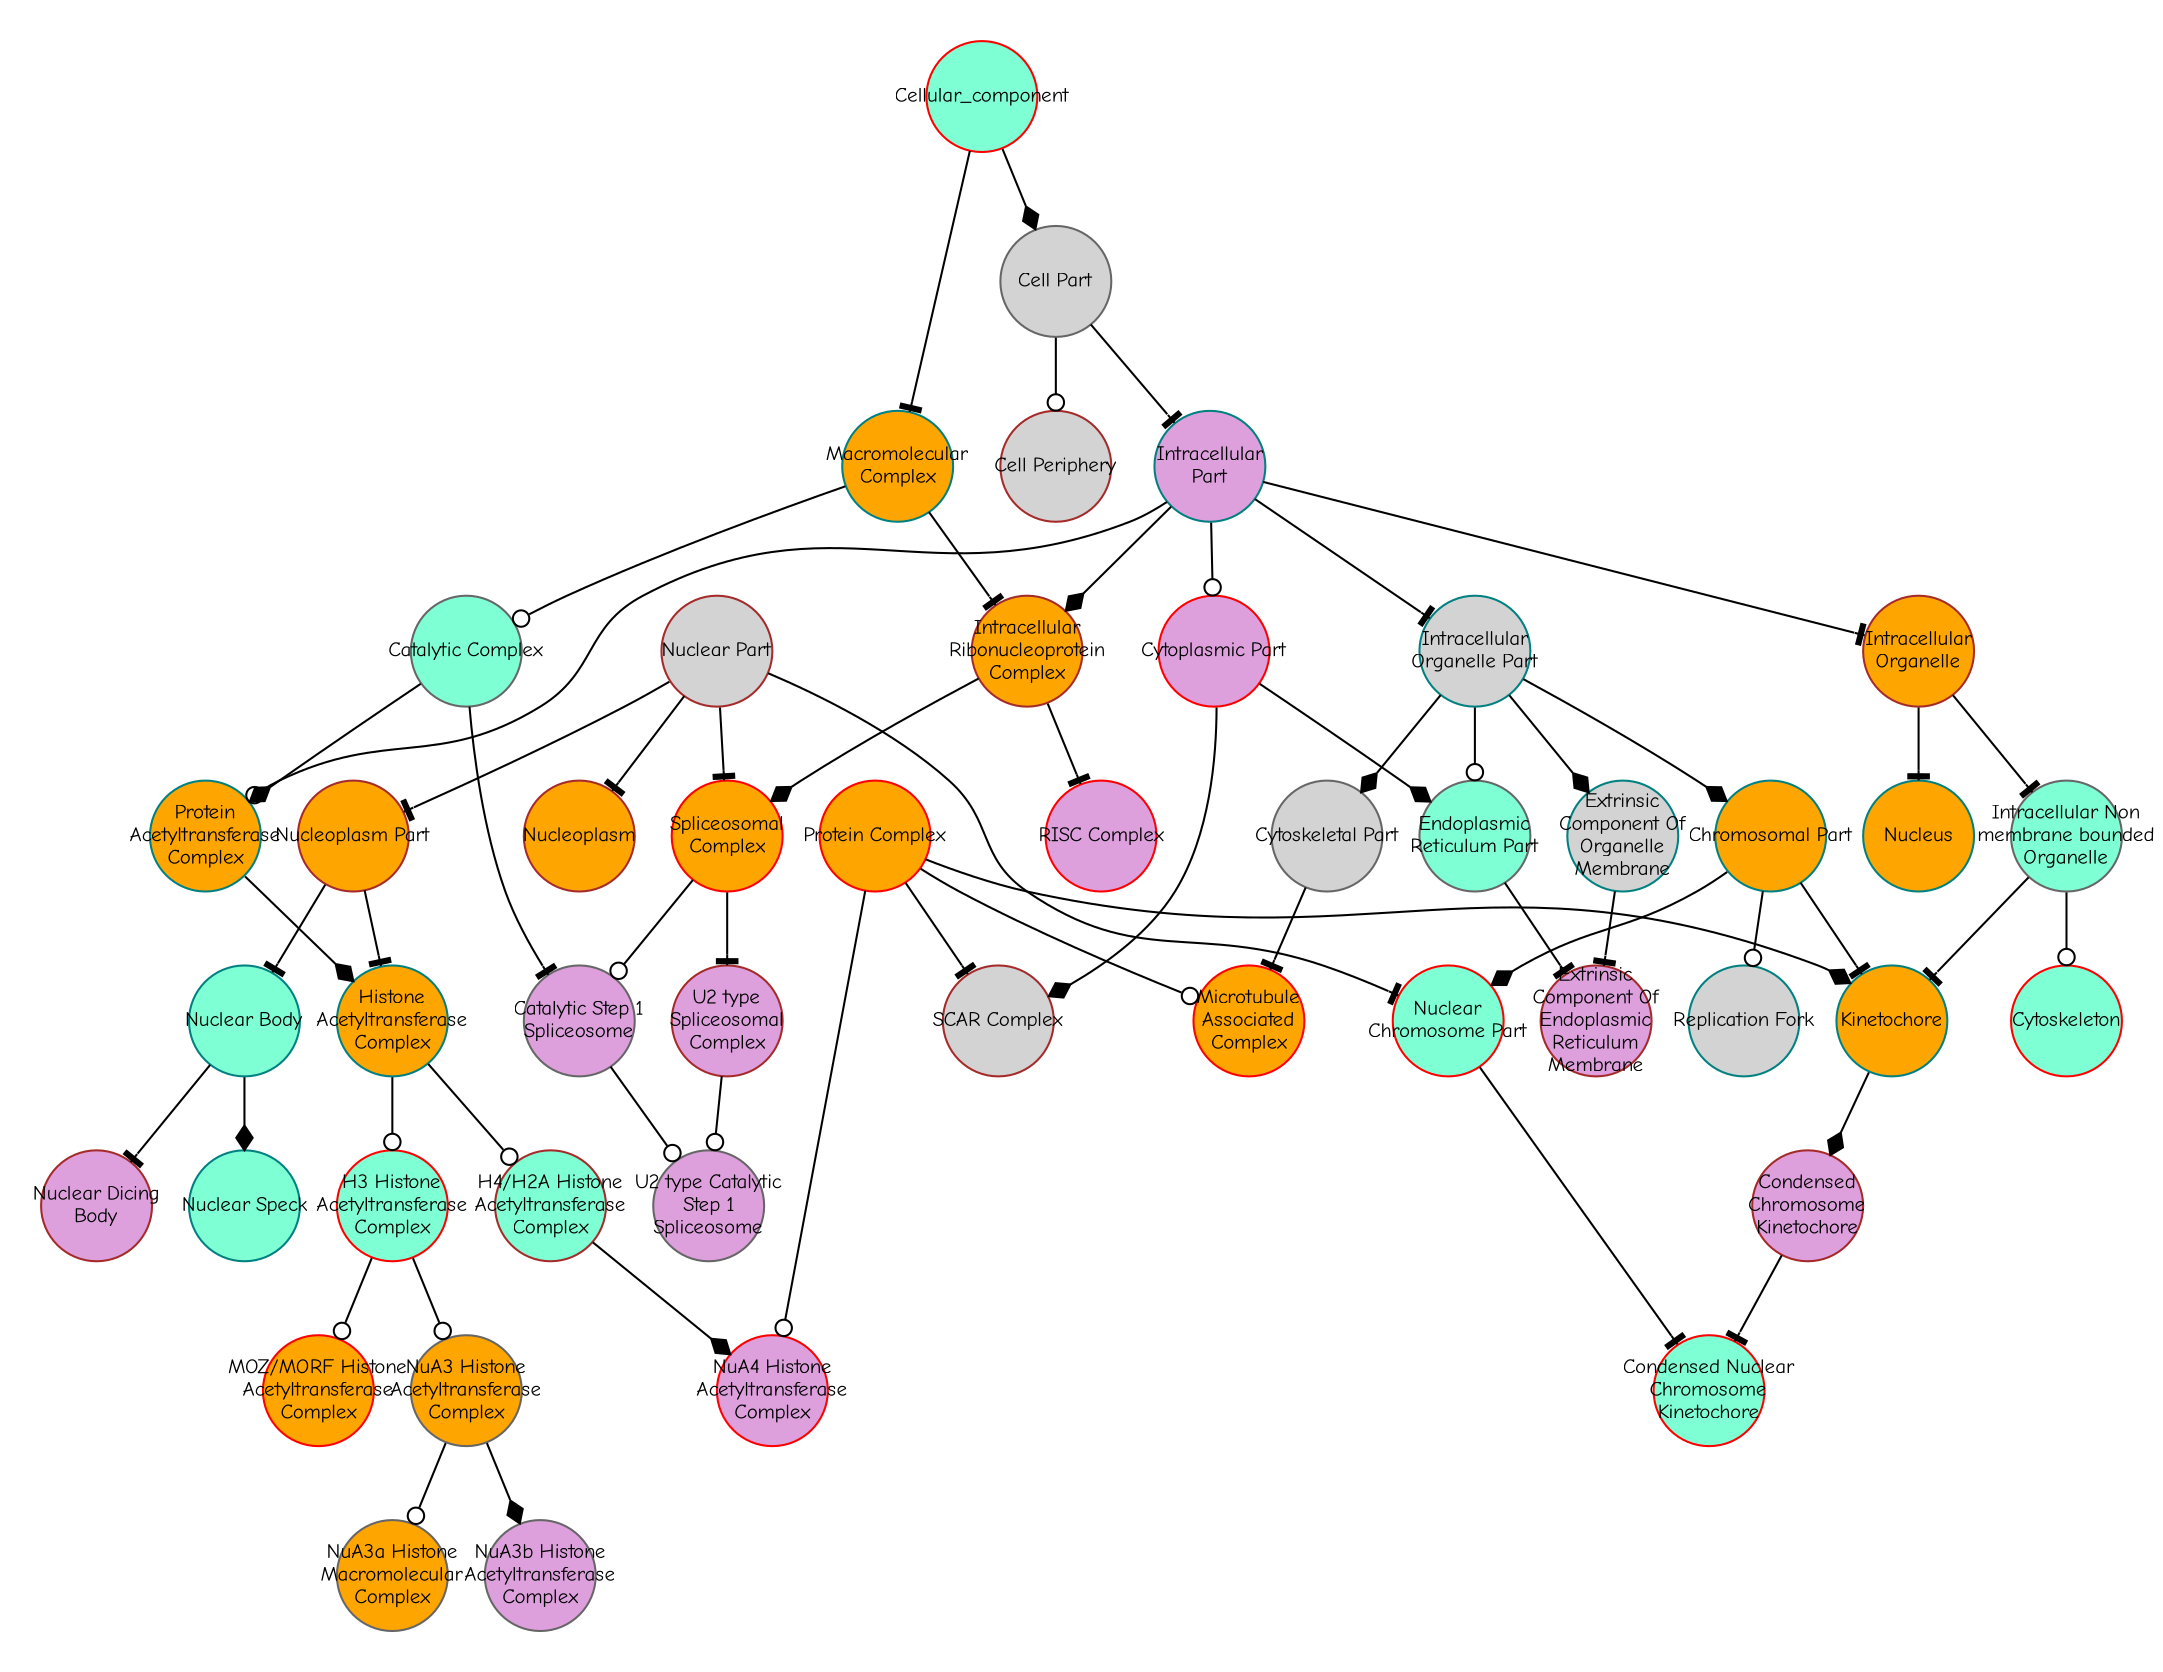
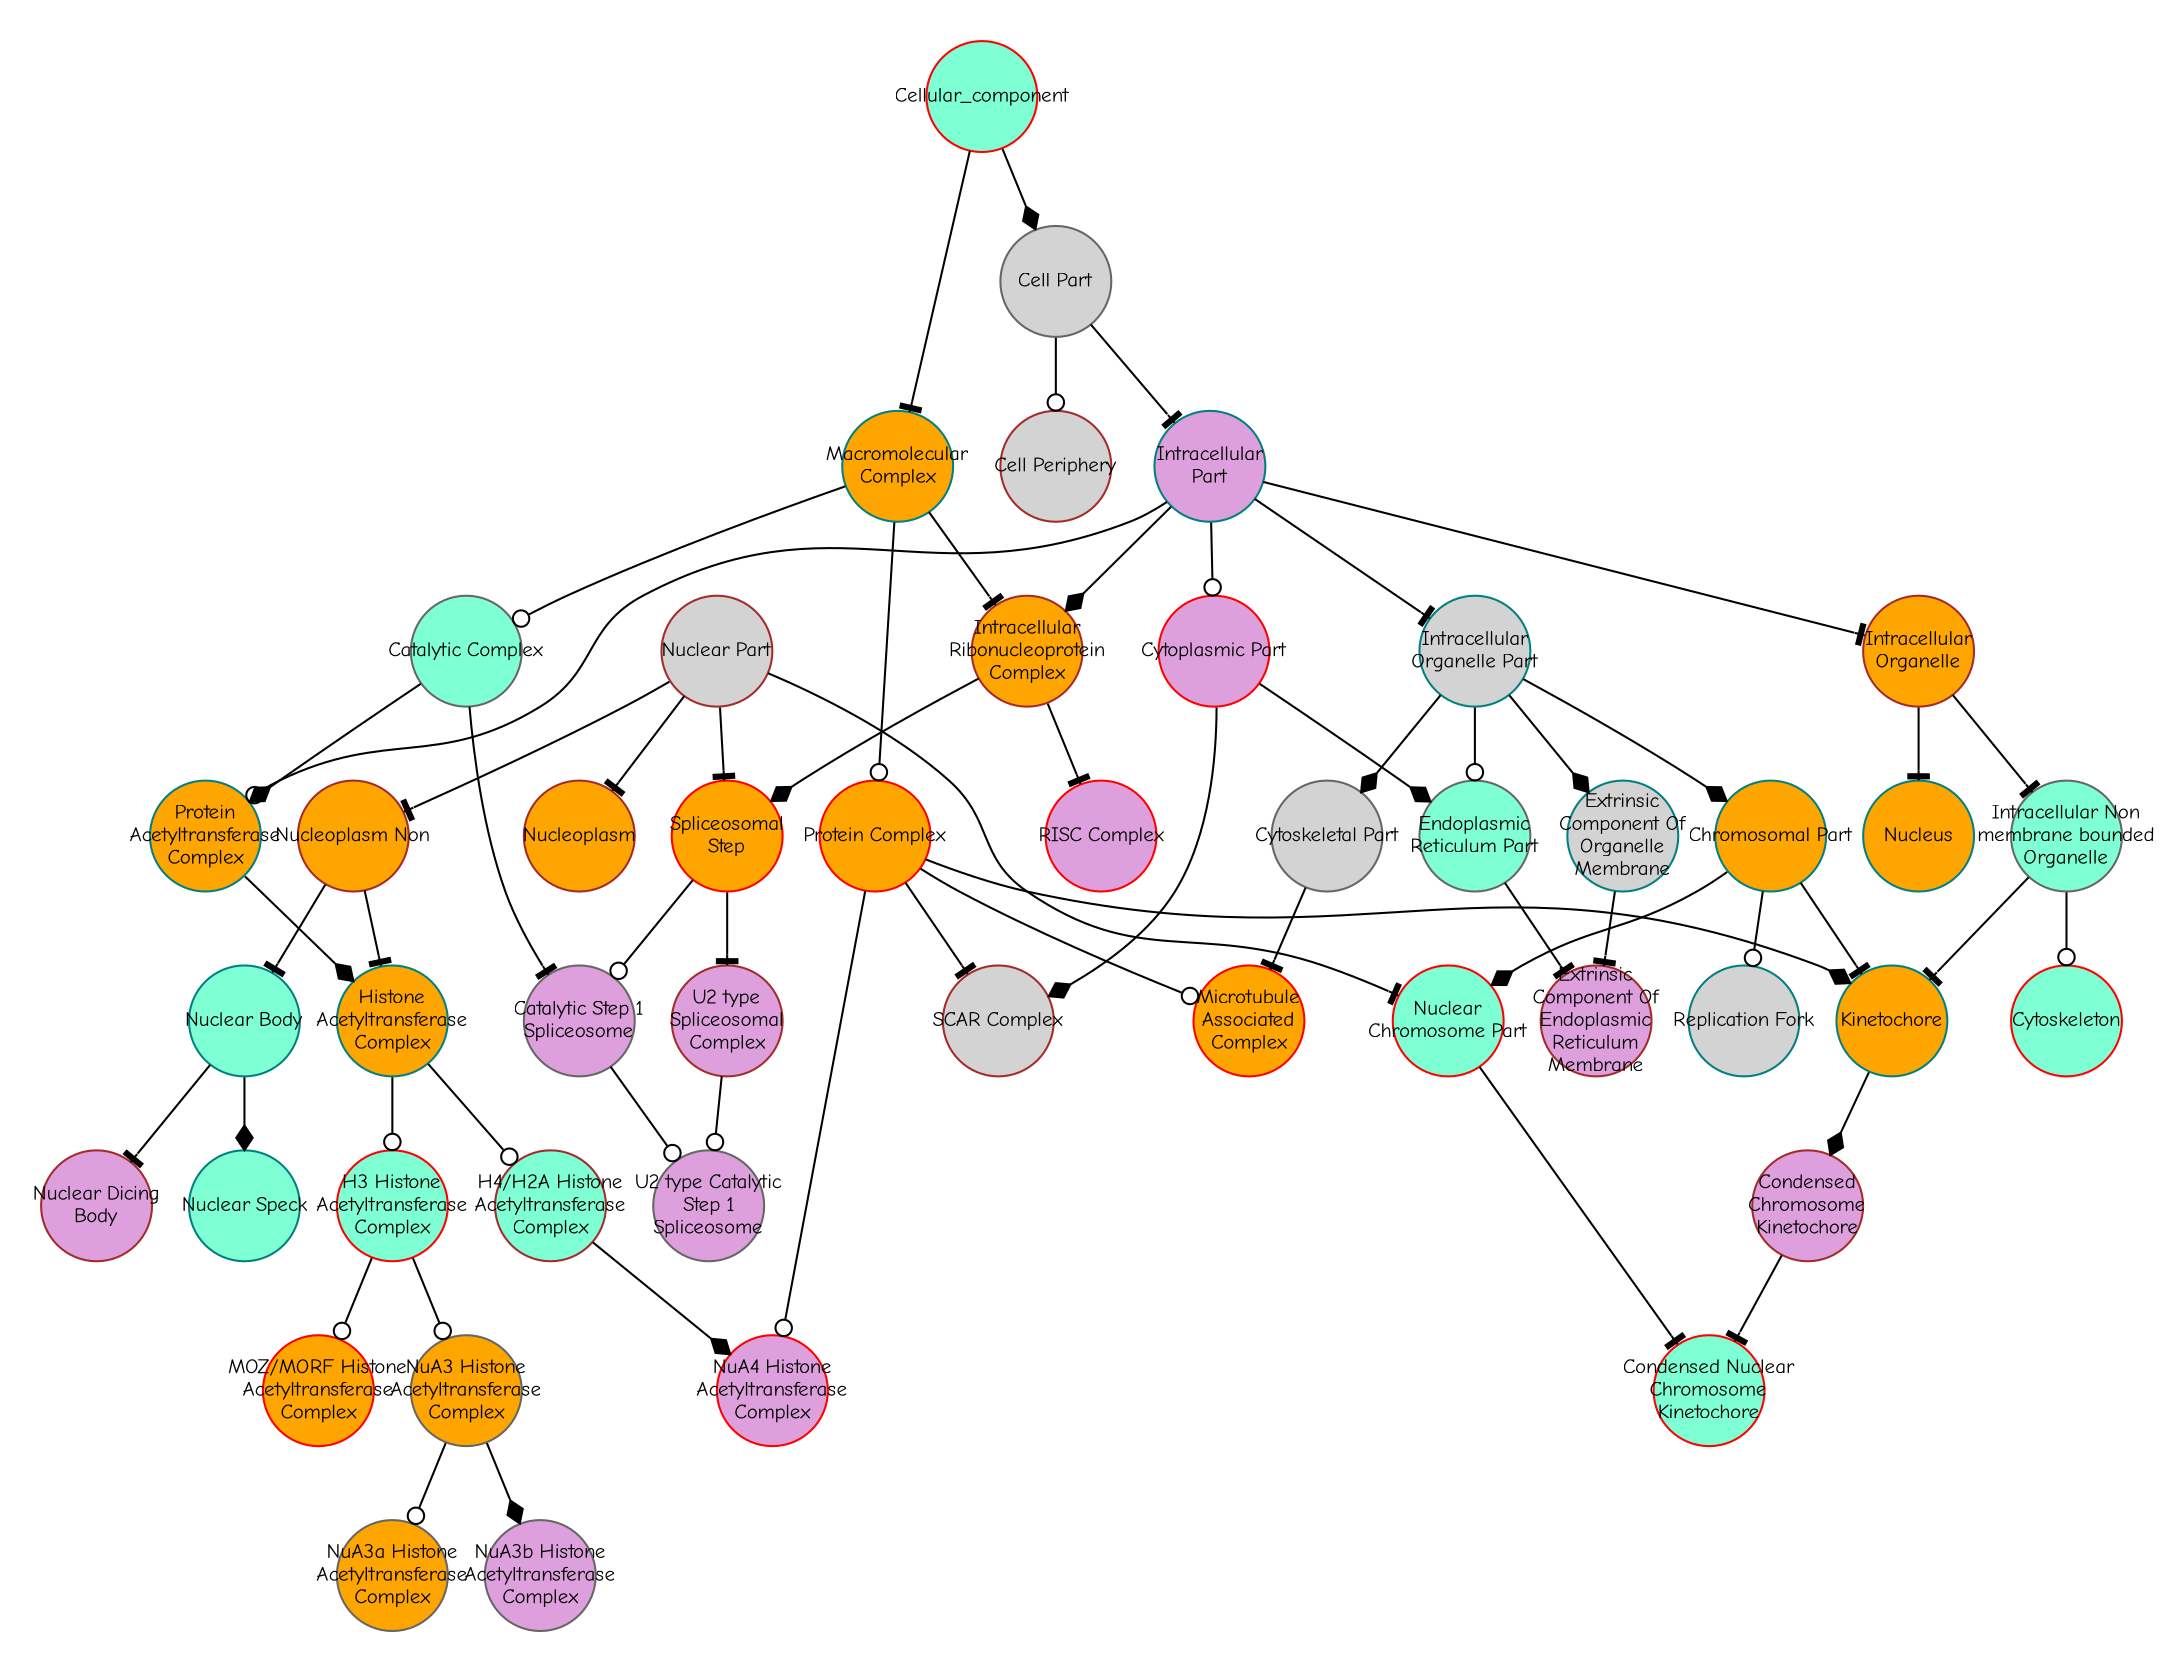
  digraph {
    fontname="Comic Neue"
    node [color=red fillcolor=orange fixedsize=true fontname="Comic Neue" fontsize=10 shape=circle style=filled]
    edge [arrowhead=tee color="#000000" fontname="Comic Neue" lty=solid]
    n1 [fillcolor=aquamarine label=Cellular_component width=0.75]
    n2 [color=gray40 fillcolor=lightgrey label="Cell Part" width=0.75]
    n3 [color=teal label="Macromolecular\nComplex" width=0.75]
    n4 [color=teal fillcolor=plum label="Intracellular\nPart" width=0.75]
    n5 [color=brown fillcolor=lightgrey label="Cell Periphery" width=0.75]
    n6 [color=brown label="Intracellular\nRibonucleoprotein\nComplex" width=0.75]
    n7 [color=gray40 fillcolor=aquamarine label="Catalytic Complex" width=0.75]
    n8 [label="Protein Complex" width=0.75]
    n9 [color=brown label="Intracellular\nOrganelle" width=0.75]
    n10 [color=teal label="Protein\nAcetyltransferase\nComplex" width=0.75]
    n11 [color=teal fillcolor=lightgrey label="Intracellular\nOrganelle Part" width=0.75]
    n12 [fillcolor=plum label="Cytoplasmic Part" width=0.75]
    n13 [color=teal label=Nucleus width=0.75]
    n14 [color=gray40 fillcolor=aquamarine label="Intracellular Non\nmembrane bounded\nOrganelle" width=0.75]
    n15 [color=teal label="Histone\nAcetyltransferase\nComplex" width=0.75]
    n16 [color=teal label="Chromosomal Part" width=0.75]
    n17 [color=teal fillcolor=lightgrey label="Extrinsic\nComponent Of\nOrganelle\nMembrane" width=0.75]
    n18 [color=gray40 fillcolor=aquamarine label="Endoplasmic\nReticulum Part" width=0.75]
    n19 [color=gray40 fillcolor=lightgrey label="Cytoskeletal Part" width=0.75]
    n20 [color=brown fillcolor=lightgrey label="SCAR Complex" width=0.75]
-   n21 [label="Spliceosomal\nComplex" width=0.75]
+   n21 [label="Spliceosomal\nStep" width=0.75]
    n22 [fillcolor=plum label="RISC Complex" width=0.75]
    n23 [color=teal label=Kinetochore width=0.75]
    n24 [fillcolor=aquamarine label=Cytoskeleton width=0.75]
    n25 [color=gray40 fillcolor=plum label="Catalytic Step 1\nSpliceosome" width=0.75]
    n26 [label="Microtubule\nAssociated\nComplex" width=0.75]
    n27 [fillcolor=plum label="NuA4 Histone\nAcetyltransferase\nComplex" width=0.75]
    n28 [color=gray40 fillcolor=plum label="U2 type Catalytic\nStep 1\nSpliceosome" width=0.75]
    n29 [fillcolor=aquamarine label="H3 Histone\nAcetyltransferase\nComplex" width=0.75]
    n30 [color=brown fillcolor=aquamarine label="H4/H2A Histone\nAcetyltransferase\nComplex" width=0.75]
    n31 [color=brown fillcolor=lightgrey label="Nuclear Part" width=0.75]
-   n32 [color=brown label="Nucleoplasm Part" width=0.75]
+   n32 [color=brown label="Nucleoplasm Non" width=0.75]
    n33 [fillcolor=aquamarine label="Nuclear\nChromosome Part" width=0.75]
    n34 [color=brown label=Nucleoplasm width=0.75]
    n35 [color=teal fillcolor=lightgrey label="Replication Fork" width=0.75]
    n36 [color=brown fillcolor=plum label="Extrinsic\nComponent Of\nEndoplasmic\nReticulum\nMembrane" width=0.75]
    n37 [color=teal fillcolor=aquamarine label="Nuclear Body" width=0.75]
    n38 [fillcolor=aquamarine label="Condensed Nuclear\nChromosome\nKinetochore" width=0.75]
    n39 [color=brown fillcolor=plum label="U2 type\nSpliceosomal\nComplex" width=0.75]
    n40 [color=teal fillcolor=aquamarine label="Nuclear Speck" width=0.75]
    n41 [color=brown fillcolor=plum label="Nuclear Dicing\nBody" width=0.75]
    n42 [label="MOZ/MORF Histone\nAcetyltransferase\nComplex" width=0.75]
    n43 [color=gray40 label="NuA3 Histone\nAcetyltransferase\nComplex" width=0.75]
-   n44 [color=gray40 label="NuA3a Histone\nMacromolecular\nComplex" width=0.75]
+   n44 [color=gray40 label="NuA3a Histone\nAcetyltransferase\nComplex" width=0.75]
    n45 [color=gray40 fillcolor=plum label="NuA3b Histone\nAcetyltransferase\nComplex" width=0.75]
    n46 [color=brown fillcolor=plum label="Condensed\nChromosome\nKinetochore" width=0.75]
    n1 -> n2 [arrowhead=diamond]
    n1 -> n3
    n2 -> n4
    n2 -> n5 [arrowhead=odot]
    n3 -> n6
    n3 -> n7 [arrowhead=odot]
+   n3 -> n8 [arrowhead=odot]
    n4 -> n6 [arrowhead=diamond]
    n4 -> n9
    n4 -> n10 [arrowhead=odot]
    n4 -> n11
    n4 -> n12 [arrowhead=odot]
    n6 -> n21 [arrowhead=diamond]
    n6 -> n22
    n7 -> n10 [arrowhead=diamond]
    n7 -> n25
    n8 -> n20
    n8 -> n23 [arrowhead=diamond]
    n8 -> n26 [arrowhead=odot]
    n8 -> n27 [arrowhead=odot]
    n9 -> n13
    n9 -> n14
    n10 -> n15 [arrowhead=diamond]
    n11 -> n16 [arrowhead=diamond]
    n11 -> n17 [arrowhead=diamond]
    n11 -> n18 [arrowhead=odot]
    n11 -> n19 [arrowhead=diamond]
    n12 -> n18 [arrowhead=diamond]
    n12 -> n20 [arrowhead=diamond]
    n14 -> n23
    n14 -> n24 [arrowhead=odot]
    n15 -> n29 [arrowhead=odot]
    n15 -> n30 [arrowhead=odot]
    n16 -> n23
    n16 -> n33 [arrowhead=diamond]
    n16 -> n35 [arrowhead=odot]
    n17 -> n36
    n18 -> n36
    n19 -> n26
    n21 -> n25 [arrowhead=odot]
    n21 -> n39
    n23 -> n46 [arrowhead=diamond]
    n25 -> n28 [arrowhead=odot]
    n29 -> n42 [arrowhead=odot]
    n29 -> n43 [arrowhead=odot]
    n30 -> n27 [arrowhead=diamond]
    n31 -> n21
    n31 -> n32
    n31 -> n33
    n31 -> n34
    n32 -> n15
    n32 -> n37
    n33 -> n38
    n37 -> n40 [arrowhead=diamond]
    n37 -> n41
    n39 -> n28 [arrowhead=odot]
    n43 -> n44 [arrowhead=odot]
    n43 -> n45 [arrowhead=diamond]
    n46 -> n38
  }
